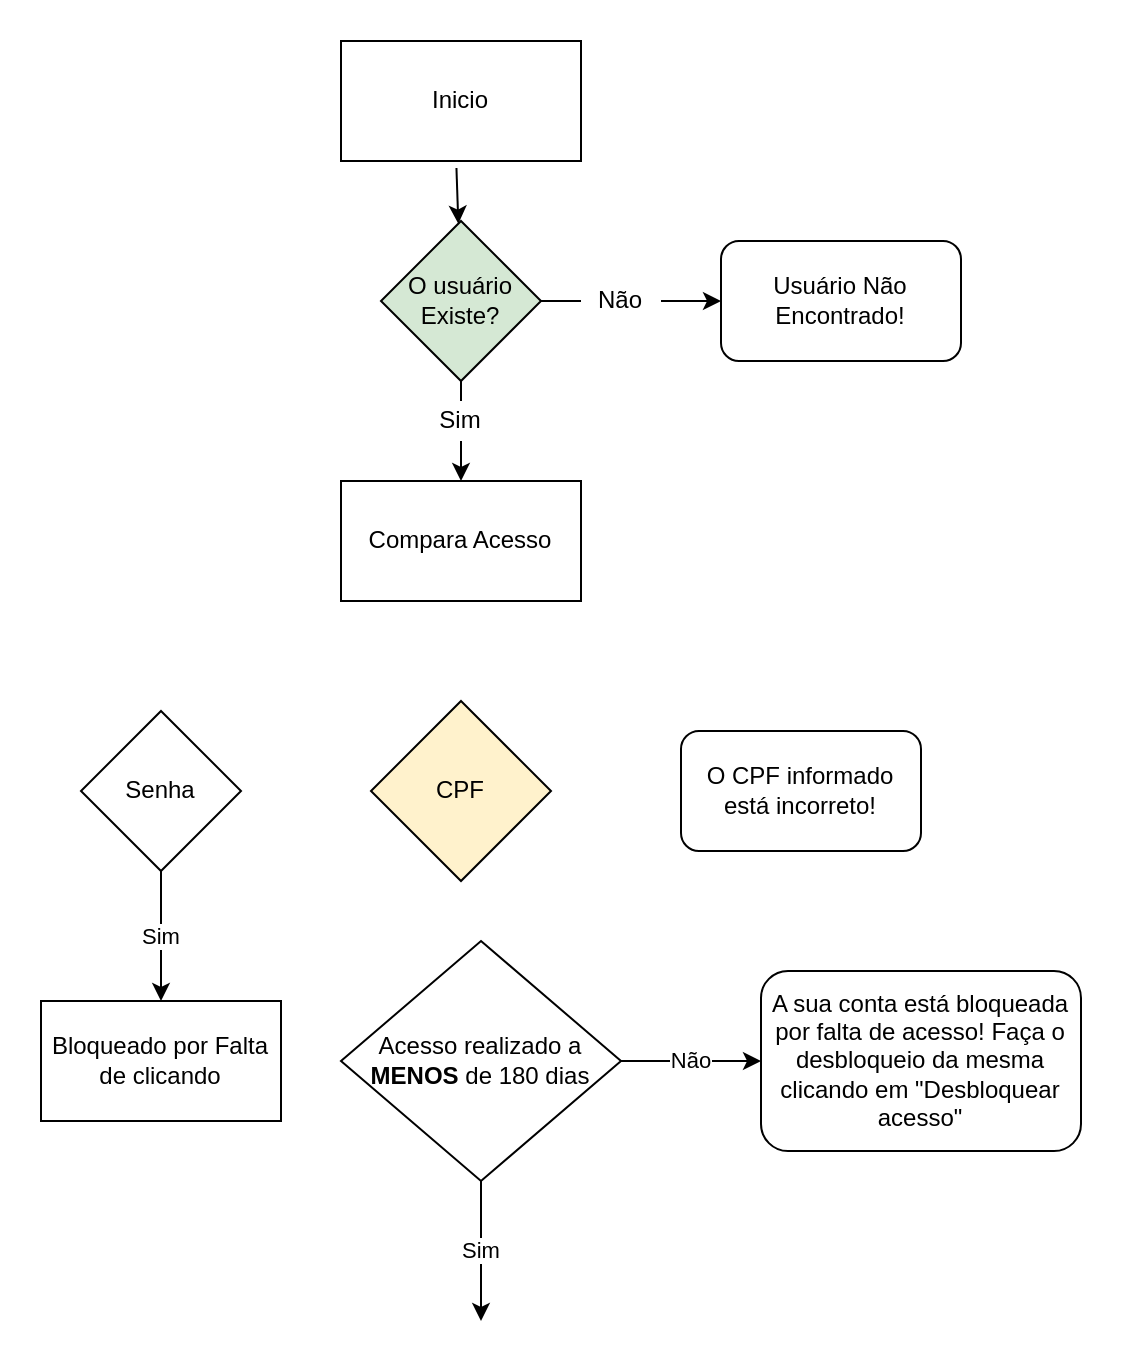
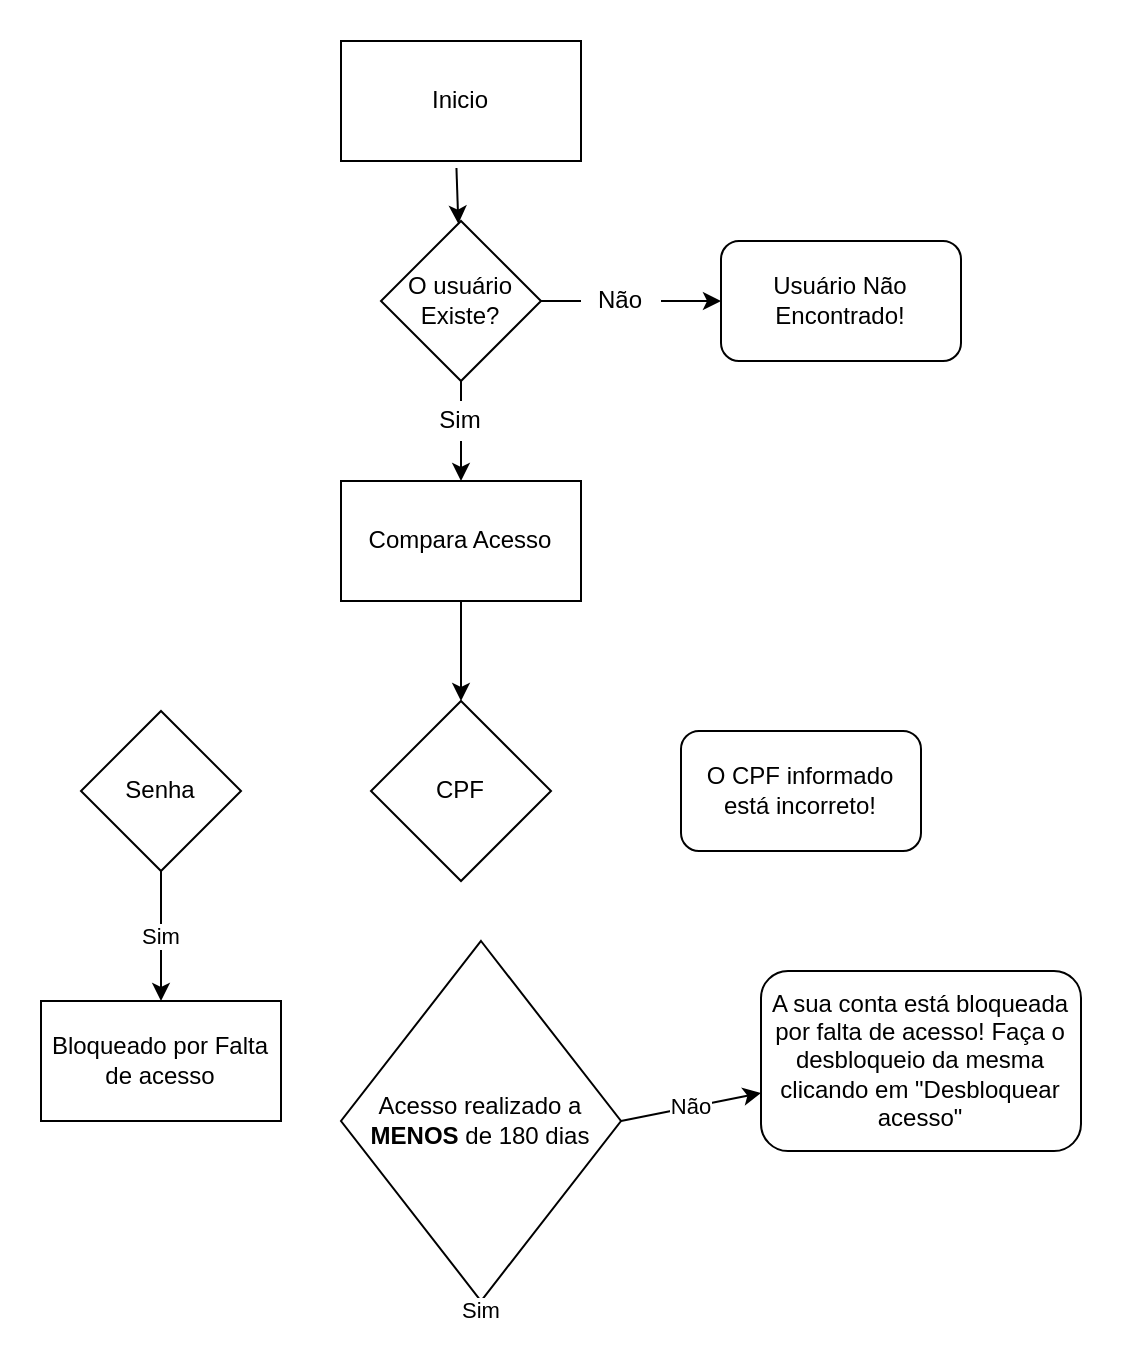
  <mxCell id="0" />
  <mxCell id="1" parent="0" />
- <mxCell id="2" value="O usuário Existe?" style="rhombus;whiteSpace=wrap;html=1;fillColor=#d5e8d4;" vertex="1" parent="1"><mxGeometry x="190" y="110" width="80" height="80" as="geometry" /></mxCell>
+ <mxCell id="2" value="O usuário Existe?" style="rhombus;whiteSpace=wrap;html=1;" vertex="1" parent="1"><mxGeometry x="190" y="110" width="80" height="80" as="geometry" /></mxCell>
  <mxCell id="3" value="" style="endArrow=classic;html=1;exitX=0.481;exitY=1.058;exitDx=0;exitDy=0;exitPerimeter=0;" edge="1" parent="1" target="2"><mxGeometry width="50" height="50" relative="1" as="geometry"><mxPoint x="227.72" y="83.48" as="sourcePoint" /><mxPoint x="450" y="150" as="targetPoint" /></mxGeometry></mxCell>
  <mxCell id="4" value="" style="endArrow=classic;html=1;exitX=1;exitY=0.5;exitDx=0;exitDy=0;startArrow=none;" edge="1" parent="1" source="6" target="11"><mxGeometry width="50" height="50" relative="1" as="geometry"><mxPoint x="400" y="200" as="sourcePoint" /><mxPoint x="420" y="150" as="targetPoint" /></mxGeometry></mxCell>
  <mxCell id="5" value="" style="endArrow=classic;html=1;startArrow=none;" edge="1" parent="1" source="8" target="12"><mxGeometry width="50" height="50" relative="1" as="geometry"><mxPoint x="227" y="219" as="sourcePoint" /><mxPoint x="227" y="290" as="targetPoint" /></mxGeometry></mxCell>
  <mxCell id="6" value="Não" style="text;html=1;strokeColor=none;fillColor=none;align=center;verticalAlign=middle;whiteSpace=wrap;rounded=0;" vertex="1" parent="1"><mxGeometry x="290" y="140" width="40" height="20" as="geometry" /></mxCell>
  <mxCell id="7" value="" style="endArrow=none;html=1;exitX=1;exitY=0.5;exitDx=0;exitDy=0;" edge="1" parent="1" source="2" target="6"><mxGeometry width="50" height="50" relative="1" as="geometry"><mxPoint x="270" y="180" as="sourcePoint" /><mxPoint x="420" y="180" as="targetPoint" /></mxGeometry></mxCell>
  <mxCell id="8" value="Sim" style="text;html=1;strokeColor=none;fillColor=none;align=center;verticalAlign=middle;whiteSpace=wrap;rounded=0;" vertex="1" parent="1"><mxGeometry x="210" y="200" width="40" height="20" as="geometry" /></mxCell>
  <mxCell id="9" value="" style="endArrow=none;html=1;" edge="1" parent="1" source="2" target="8"><mxGeometry width="50" height="50" relative="1" as="geometry"><mxPoint x="228.835" y="218.835" as="sourcePoint" /><mxPoint x="227" y="280" as="targetPoint" /></mxGeometry></mxCell>
  <mxCell id="10" value="Inicio" style="rounded=0;whiteSpace=wrap;html=1;" vertex="1" parent="1"><mxGeometry x="170" y="20" width="120" height="60" as="geometry" /></mxCell>
  <mxCell id="11" value="Usuário Não Encontrado!" style="rounded=1;whiteSpace=wrap;html=1;" vertex="1" parent="1"><mxGeometry x="360" y="120" width="120" height="60" as="geometry" /></mxCell>
  <mxCell id="12" value="Compara Acesso" style="rounded=0;whiteSpace=wrap;html=1;" vertex="1" parent="1"><mxGeometry x="170" y="240" width="120" height="60" as="geometry" /></mxCell>
- <mxCell id="13" value="CPF" style="rhombus;whiteSpace=wrap;html=1;fillColor=#fff2cc;" vertex="1" parent="1"><mxGeometry x="185" y="350" width="90" height="90" as="geometry" /></mxCell>
+ <mxCell id="13" value="CPF" style="rhombus;whiteSpace=wrap;html=1;" vertex="1" parent="1"><mxGeometry x="185" y="350" width="90" height="90" as="geometry" /></mxCell>
  <mxCell id="14" value="Senha" style="rhombus;whiteSpace=wrap;html=1;" vertex="1" parent="1"><mxGeometry x="40" y="355" width="80" height="80" as="geometry" /></mxCell>
+ <mxCell id="15" value="" style="endArrow=classic;html=1;" edge="1" parent="1" source="12" target="13"><mxGeometry width="50" height="50" relative="1" as="geometry"><mxPoint x="400" y="290" as="sourcePoint" /><mxPoint x="450" y="240" as="targetPoint" /></mxGeometry></mxCell>
  <mxCell id="16" value="" style="endArrow=classic;html=1;exitX=1;exitY=0.5;exitDx=0;exitDy=0;startArrow=none;" edge="1" parent="1" source="17"><mxGeometry width="50" height="50" relative="1" as="geometry"><mxPoint x="180" y="260" as="sourcePoint" /><mxPoint x="350" y="395" as="targetPoint" /><Array as="points"><mxPoint x="420" y="395" /></Array></mxGeometry></mxCell>
  <mxCell id="17" value="O CPF informado está incorreto!" style="rounded=1;whiteSpace=wrap;html=1;" vertex="1" parent="1"><mxGeometry x="340" y="365" width="120" height="60" as="geometry" /></mxCell>
  <mxCell id="18" value="Sim" style="endArrow=classic;html=1;exitX=0.5;exitY=1;exitDx=0;exitDy=0;" edge="1" parent="1" source="14" target="19"><mxGeometry width="50" height="50" relative="1" as="geometry"><mxPoint x="150" y="400" as="sourcePoint" /><mxPoint x="80" y="540" as="targetPoint" /></mxGeometry></mxCell>
- <mxCell id="19" value="Bloqueado por Falta de clicando" style="rounded=0;whiteSpace=wrap;html=1;" vertex="1" parent="1"><mxGeometry x="20" y="500" width="120" height="60" as="geometry" /></mxCell>
- <mxCell id="20" value="Acesso realizado a &lt;b&gt;MENOS&lt;/b&gt; de 180 dias" style="rhombus;whiteSpace=wrap;html=1;" vertex="1" parent="1"><mxGeometry x="170" y="470" width="140" height="120" as="geometry" /></mxCell>
+ <mxCell id="19" value="Bloqueado por Falta de acesso" style="rounded=0;whiteSpace=wrap;html=1;" vertex="1" parent="1"><mxGeometry x="20" y="500" width="120" height="60" as="geometry" /></mxCell>
+ <mxCell id="20" value="Acesso realizado a &lt;b&gt;MENOS&lt;/b&gt; de 180 dias" style="rhombus;whiteSpace=wrap;html=1;" vertex="1" parent="1"><mxGeometry x="170" y="470" width="140" height="180" as="geometry" /></mxCell>
  <mxCell id="21" value="A sua conta está bloqueada por falta de acesso! Faça o desbloqueio da mesma clicando em &quot;Desbloquear acesso&quot;" style="rounded=1;whiteSpace=wrap;html=1;" vertex="1" parent="1"><mxGeometry x="380" y="485" width="160" height="90" as="geometry" /></mxCell>
  <mxCell id="22" value="Não" style="endArrow=classic;html=1;exitX=1;exitY=0.5;exitDx=0;exitDy=0;" edge="1" parent="1" source="20" target="21"><mxGeometry width="50" height="50" relative="1" as="geometry"><mxPoint x="150" y="590" as="sourcePoint" /><mxPoint x="200" y="540" as="targetPoint" /></mxGeometry></mxCell>
  <mxCell id="23" value="Sim" style="endArrow=classic;html=1;exitX=0.5;exitY=1;exitDx=0;exitDy=0;" edge="1" parent="1" source="20"><mxGeometry width="50" height="50" relative="1" as="geometry"><mxPoint x="150" y="590" as="sourcePoint" /><mxPoint x="240" y="660" as="targetPoint" /></mxGeometry></mxCell>
